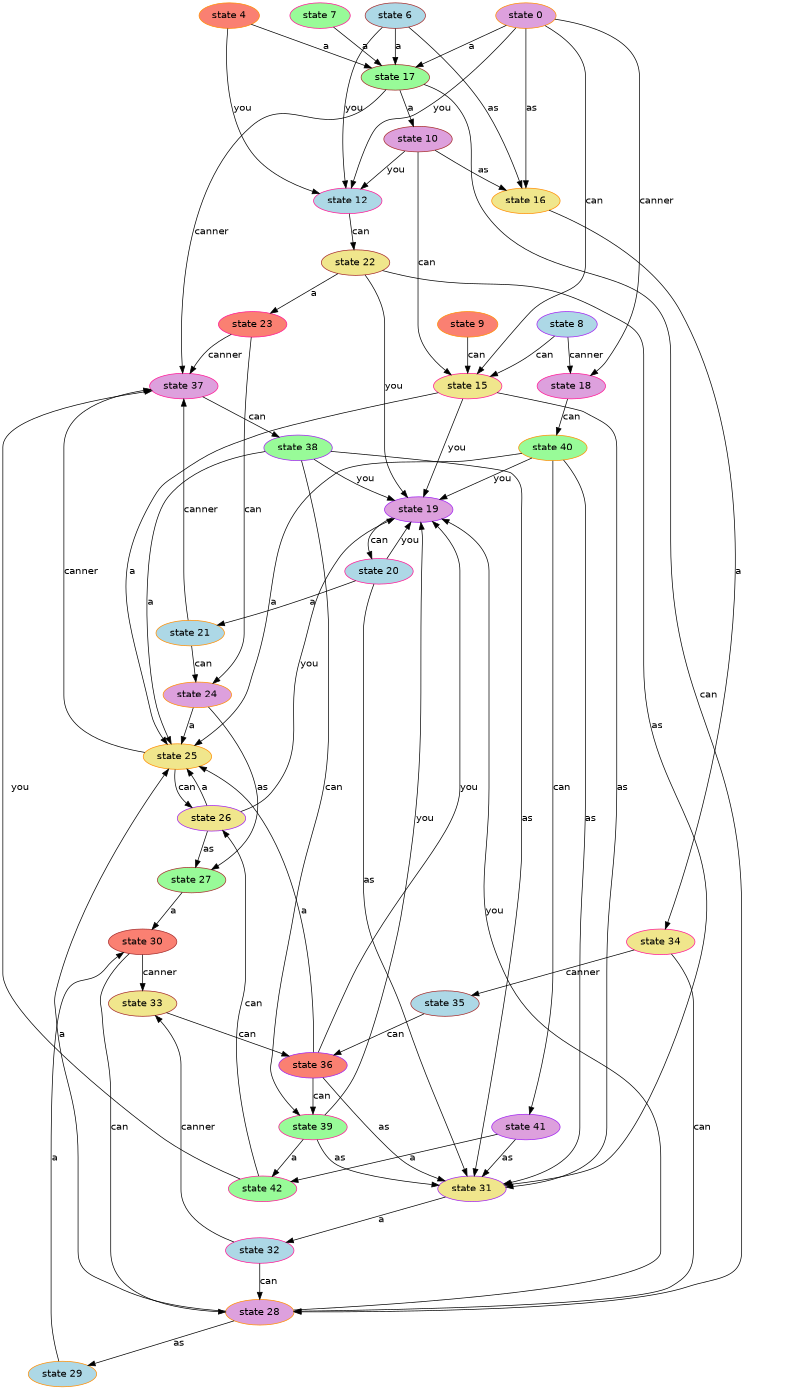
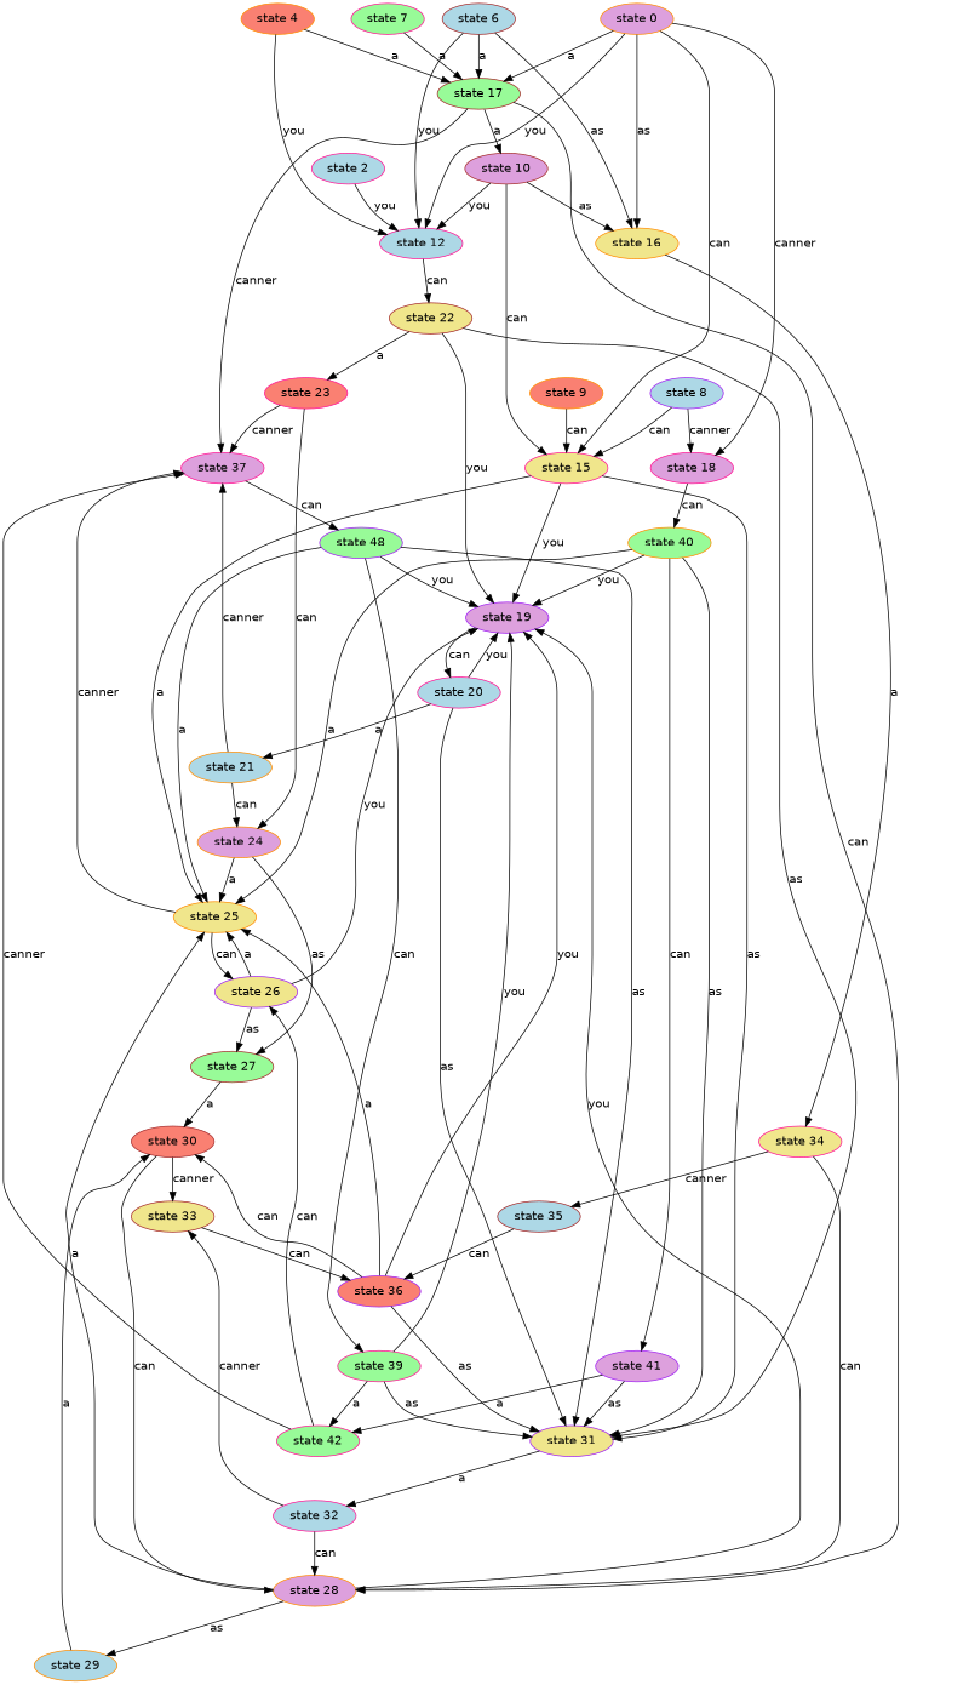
  digraph {
    fontname="DejaVu Sans"
    node [color=deeppink fillcolor=lightblue fontname="DejaVu Sans" style=filled]
    edge [fontname="DejaVu Sans"]
+   "state 2"
    "state 12"
    "state 22" [color=brown fillcolor=khaki]
    "state 23" [fillcolor=salmon]
    "state 19" [color=purple fillcolor=plum]
    "state 31" [color=purple fillcolor=khaki]
    "state 37" [fillcolor=plum]
    "state 24" [color=darkorange fillcolor=plum]
-   "state 38" [color=purple fillcolor=palegreen]
+   "state 38" [color=purple fillcolor=palegreen label="state 48"]
    "state 25" [color=darkorange fillcolor=khaki]
    "state 27" [color=brown fillcolor=palegreen]
    "state 39" [fillcolor=palegreen]
    "state 26" [color=purple fillcolor=khaki]
    "state 20"
    "state 30" [color=brown fillcolor=salmon]
    "state 34" [fillcolor=khaki]
    "state 35" [color=brown]
    "state 28" [color=darkorange fillcolor=plum]
    "state 36" [color=purple fillcolor=salmon]
    "state 29" [color=darkorange]
    "state 40" [color=darkorange fillcolor=palegreen]
    "state 41" [color=purple fillcolor=plum]
    "state 32"
    "state 42" [fillcolor=palegreen]
    "state 33" [color=brown fillcolor=khaki]
    "state 21" [color=darkorange]
    "state 16" [color=darkorange fillcolor=khaki]
    "state 15" [fillcolor=khaki]
    "state 6" [color=brown]
    "state 17" [color=brown fillcolor=palegreen]
    "state 10" [color=brown fillcolor=plum]
    "state 18" [fillcolor=plum]
    "state 8" [color=purple]
    "state 9" [color=darkorange fillcolor=salmon]
    "state 4" [color=darkorange fillcolor=salmon]
    "state 7" [fillcolor=palegreen]
    "state 0" [color=darkorange fillcolor=plum]
+   "state 2" -> "state 12" [label=you]
    "state 12" -> "state 22" [label=can]
    "state 22" -> "state 23" [label=a]
    "state 22" -> "state 19" [label=you]
    "state 22" -> "state 31" [label=as]
    "state 23" -> "state 37" [label=canner]
    "state 23" -> "state 24" [label=can]
    "state 19" -> "state 20" [label=can]
    "state 31" -> "state 32" [label=a]
    "state 37" -> "state 38" [label=can]
    "state 24" -> "state 25" [label=a]
    "state 24" -> "state 27" [label=as]
    "state 38" -> "state 19" [label=you]
    "state 38" -> "state 31" [label=as]
    "state 38" -> "state 25" [label=a]
    "state 38" -> "state 39" [label=can]
    "state 25" -> "state 37" [label=canner]
    "state 25" -> "state 26" [label=can]
    "state 27" -> "state 30" [label=a]
    "state 39" -> "state 19" [label=you]
    "state 39" -> "state 31" [label=as]
    "state 39" -> "state 42" [label=a]
    "state 26" -> "state 19" [label=you]
    "state 26" -> "state 25" [label=a]
    "state 26" -> "state 27" [label=as]
    "state 20" -> "state 19" [label=you]
    "state 20" -> "state 31" [label=as]
    "state 20" -> "state 21" [label=a]
    "state 30" -> "state 28" [label=can]
    "state 30" -> "state 33" [label=canner]
    "state 34" -> "state 35" [label=canner]
    "state 34" -> "state 28" [label=can]
    "state 35" -> "state 36" [label=can]
    "state 28" -> "state 19" [label=you]
    "state 28" -> "state 25" [label=a]
    "state 28" -> "state 29" [label=as]
    "state 36" -> "state 19" [label=you]
    "state 36" -> "state 31" [label=as]
    "state 36" -> "state 25" [label=a]
-   "state 36" -> "state 39" [label=can]
+   "state 36" -> "state 30" [label=can]
    "state 29" -> "state 30" [label=a]
    "state 40" -> "state 19" [label=you]
    "state 40" -> "state 31" [label=as]
    "state 40" -> "state 25" [label=a]
    "state 40" -> "state 41" [label=can]
    "state 41" -> "state 31" [label=as]
    "state 41" -> "state 42" [label=a]
    "state 32" -> "state 28" [label=can]
    "state 32" -> "state 33" [label=canner]
-   "state 42" -> "state 37" [label=you]
+   "state 42" -> "state 37" [label=canner]
    "state 42" -> "state 26" [label=can]
    "state 33" -> "state 36" [label=can]
    "state 21" -> "state 37" [label=canner]
    "state 21" -> "state 24" [label=can]
    "state 16" -> "state 34" [label=a]
    "state 15" -> "state 19" [label=you]
    "state 15" -> "state 31" [label=as]
    "state 15" -> "state 25" [label=a]
    "state 6" -> "state 12" [label=you]
    "state 6" -> "state 16" [label=as]
    "state 6" -> "state 17" [label=a]
    "state 17" -> "state 37" [label=canner]
    "state 17" -> "state 28" [label=can]
    "state 17" -> "state 10" [label=a]
    "state 10" -> "state 12" [label=you]
    "state 10" -> "state 16" [label=as]
    "state 10" -> "state 15" [label=can]
    "state 18" -> "state 40" [label=can]
    "state 8" -> "state 15" [label=can]
    "state 8" -> "state 18" [label=canner]
    "state 9" -> "state 15" [label=can]
    "state 4" -> "state 12" [label=you]
    "state 4" -> "state 17" [label=a]
    "state 7" -> "state 17" [label=a]
    "state 0" -> "state 12" [label=you]
    "state 0" -> "state 16" [label=as]
    "state 0" -> "state 15" [label=can]
    "state 0" -> "state 17" [label=a]
    "state 0" -> "state 18" [label=canner]
  }
